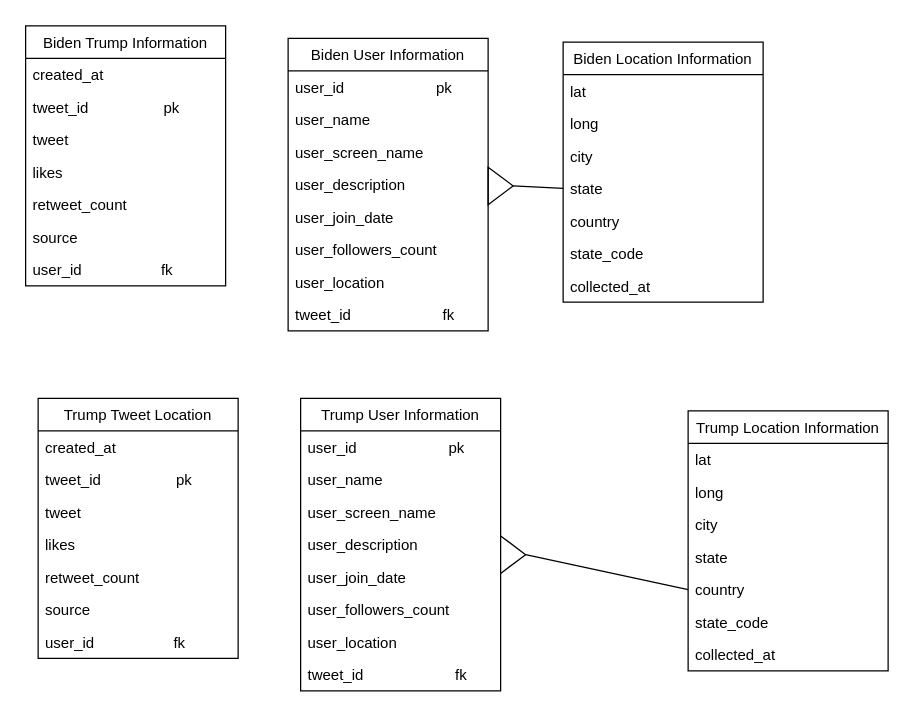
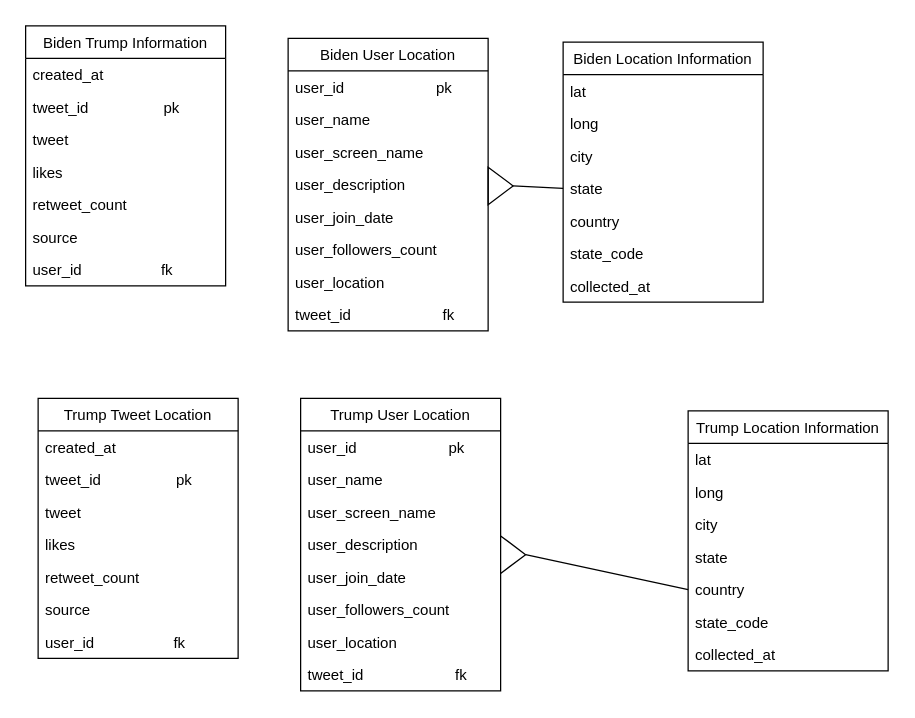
  <mxCell id="0" />
  <mxCell id="1" parent="0" />
  <mxCell id="2" value="Biden Trump Information" style="swimlane;fontStyle=0;childLayout=stackLayout;horizontal=1;startSize=26;fillColor=none;horizontalStack=0;resizeParent=1;resizeParentMax=0;resizeLast=0;collapsible=1;marginBottom=0;" parent="1" vertex="1"><mxGeometry x="20" y="20" width="160" height="208" as="geometry" /></mxCell>
  <mxCell id="3" value="created_at" style="text;strokeColor=none;fillColor=none;align=left;verticalAlign=top;spacingLeft=4;spacingRight=4;overflow=hidden;rotatable=0;points=[[0,0.5],[1,0.5]];portConstraint=eastwest;" parent="2" vertex="1"><mxGeometry y="26" width="160" height="26" as="geometry" /></mxCell>
  <mxCell id="4" value="tweet_id                  pk" style="text;strokeColor=none;fillColor=none;align=left;verticalAlign=top;spacingLeft=4;spacingRight=4;overflow=hidden;rotatable=0;points=[[0,0.5],[1,0.5]];portConstraint=eastwest;" parent="2" vertex="1"><mxGeometry y="52" width="160" height="26" as="geometry" /></mxCell>
  <mxCell id="5" value="tweet" style="text;strokeColor=none;fillColor=none;align=left;verticalAlign=top;spacingLeft=4;spacingRight=4;overflow=hidden;rotatable=0;points=[[0,0.5],[1,0.5]];portConstraint=eastwest;" parent="2" vertex="1"><mxGeometry y="78" width="160" height="26" as="geometry" /></mxCell>
  <mxCell id="6" value="likes" style="text;strokeColor=none;fillColor=none;align=left;verticalAlign=top;spacingLeft=4;spacingRight=4;overflow=hidden;rotatable=0;points=[[0,0.5],[1,0.5]];portConstraint=eastwest;" parent="2" vertex="1"><mxGeometry y="104" width="160" height="26" as="geometry" /></mxCell>
  <mxCell id="7" value="retweet_count" style="text;strokeColor=none;fillColor=none;align=left;verticalAlign=top;spacingLeft=4;spacingRight=4;overflow=hidden;rotatable=0;points=[[0,0.5],[1,0.5]];portConstraint=eastwest;" parent="2" vertex="1"><mxGeometry y="130" width="160" height="26" as="geometry" /></mxCell>
  <mxCell id="8" value="source" style="text;strokeColor=none;fillColor=none;align=left;verticalAlign=top;spacingLeft=4;spacingRight=4;overflow=hidden;rotatable=0;points=[[0,0.5],[1,0.5]];portConstraint=eastwest;" parent="2" vertex="1"><mxGeometry y="156" width="160" height="26" as="geometry" /></mxCell>
  <mxCell id="9" value="user_id                   fk" style="text;strokeColor=none;fillColor=none;align=left;verticalAlign=top;spacingLeft=4;spacingRight=4;overflow=hidden;rotatable=0;points=[[0,0.5],[1,0.5]];portConstraint=eastwest;" parent="2" vertex="1"><mxGeometry y="182" width="160" height="26" as="geometry" /></mxCell>
- <mxCell id="10" value="Trump User Information" style="swimlane;fontStyle=0;childLayout=stackLayout;horizontal=1;startSize=26;fillColor=none;horizontalStack=0;resizeParent=1;resizeParentMax=0;resizeLast=0;collapsible=1;marginBottom=0;" parent="1" vertex="1"><mxGeometry x="240" y="318" width="160" height="234" as="geometry" /></mxCell>
+ <mxCell id="10" value="Trump User Location" style="swimlane;fontStyle=0;childLayout=stackLayout;horizontal=1;startSize=26;fillColor=none;horizontalStack=0;resizeParent=1;resizeParentMax=0;resizeLast=0;collapsible=1;marginBottom=0;" parent="1" vertex="1"><mxGeometry x="240" y="318" width="160" height="234" as="geometry" /></mxCell>
  <mxCell id="11" value="user_id                      pk" style="text;strokeColor=none;fillColor=none;align=left;verticalAlign=top;spacingLeft=4;spacingRight=4;overflow=hidden;rotatable=0;points=[[0,0.5],[1,0.5]];portConstraint=eastwest;" parent="10" vertex="1"><mxGeometry y="26" width="160" height="26" as="geometry" /></mxCell>
  <mxCell id="12" value="user_name" style="text;strokeColor=none;fillColor=none;align=left;verticalAlign=top;spacingLeft=4;spacingRight=4;overflow=hidden;rotatable=0;points=[[0,0.5],[1,0.5]];portConstraint=eastwest;" parent="10" vertex="1"><mxGeometry y="52" width="160" height="26" as="geometry" /></mxCell>
  <mxCell id="13" value="user_screen_name" style="text;strokeColor=none;fillColor=none;align=left;verticalAlign=top;spacingLeft=4;spacingRight=4;overflow=hidden;rotatable=0;points=[[0,0.5],[1,0.5]];portConstraint=eastwest;" parent="10" vertex="1"><mxGeometry y="78" width="160" height="26" as="geometry" /></mxCell>
  <mxCell id="14" value="user_description" style="text;strokeColor=none;fillColor=none;align=left;verticalAlign=top;spacingLeft=4;spacingRight=4;overflow=hidden;rotatable=0;points=[[0,0.5],[1,0.5]];portConstraint=eastwest;" parent="10" vertex="1"><mxGeometry y="104" width="160" height="26" as="geometry" /></mxCell>
  <mxCell id="15" value="user_join_date" style="text;strokeColor=none;fillColor=none;align=left;verticalAlign=top;spacingLeft=4;spacingRight=4;overflow=hidden;rotatable=0;points=[[0,0.5],[1,0.5]];portConstraint=eastwest;" parent="10" vertex="1"><mxGeometry y="130" width="160" height="26" as="geometry" /></mxCell>
  <mxCell id="16" value="user_followers_count" style="text;strokeColor=none;fillColor=none;align=left;verticalAlign=top;spacingLeft=4;spacingRight=4;overflow=hidden;rotatable=0;points=[[0,0.5],[1,0.5]];portConstraint=eastwest;" parent="10" vertex="1"><mxGeometry y="156" width="160" height="26" as="geometry" /></mxCell>
  <mxCell id="17" value="user_location" style="text;strokeColor=none;fillColor=none;align=left;verticalAlign=top;spacingLeft=4;spacingRight=4;overflow=hidden;rotatable=0;points=[[0,0.5],[1,0.5]];portConstraint=eastwest;" parent="10" vertex="1"><mxGeometry y="182" width="160" height="26" as="geometry" /></mxCell>
  <mxCell id="18" value="tweet_id                      fk" style="text;strokeColor=none;fillColor=none;align=left;verticalAlign=top;spacingLeft=4;spacingRight=4;overflow=hidden;rotatable=0;points=[[0,0.5],[1,0.5]];portConstraint=eastwest;" parent="10" vertex="1"><mxGeometry y="208" width="160" height="26" as="geometry" /></mxCell>
  <mxCell id="19" value="Biden Location Information" style="swimlane;fontStyle=0;childLayout=stackLayout;horizontal=1;startSize=26;fillColor=none;horizontalStack=0;resizeParent=1;resizeParentMax=0;resizeLast=0;collapsible=1;marginBottom=0;" parent="1" vertex="1"><mxGeometry x="450" y="33" width="160" height="208" as="geometry" /></mxCell>
  <mxCell id="20" value="lat" style="text;strokeColor=none;fillColor=none;align=left;verticalAlign=top;spacingLeft=4;spacingRight=4;overflow=hidden;rotatable=0;points=[[0,0.5],[1,0.5]];portConstraint=eastwest;" parent="19" vertex="1"><mxGeometry y="26" width="160" height="26" as="geometry" /></mxCell>
  <mxCell id="21" value="long" style="text;strokeColor=none;fillColor=none;align=left;verticalAlign=top;spacingLeft=4;spacingRight=4;overflow=hidden;rotatable=0;points=[[0,0.5],[1,0.5]];portConstraint=eastwest;" parent="19" vertex="1"><mxGeometry y="52" width="160" height="26" as="geometry" /></mxCell>
  <mxCell id="22" value="city" style="text;strokeColor=none;fillColor=none;align=left;verticalAlign=top;spacingLeft=4;spacingRight=4;overflow=hidden;rotatable=0;points=[[0,0.5],[1,0.5]];portConstraint=eastwest;" parent="19" vertex="1"><mxGeometry y="78" width="160" height="26" as="geometry" /></mxCell>
  <mxCell id="23" value="state" style="text;strokeColor=none;fillColor=none;align=left;verticalAlign=top;spacingLeft=4;spacingRight=4;overflow=hidden;rotatable=0;points=[[0,0.5],[1,0.5]];portConstraint=eastwest;" parent="19" vertex="1"><mxGeometry y="104" width="160" height="26" as="geometry" /></mxCell>
  <mxCell id="24" value="country" style="text;strokeColor=none;fillColor=none;align=left;verticalAlign=top;spacingLeft=4;spacingRight=4;overflow=hidden;rotatable=0;points=[[0,0.5],[1,0.5]];portConstraint=eastwest;" parent="19" vertex="1"><mxGeometry y="130" width="160" height="26" as="geometry" /></mxCell>
  <mxCell id="25" value="state_code" style="text;strokeColor=none;fillColor=none;align=left;verticalAlign=top;spacingLeft=4;spacingRight=4;overflow=hidden;rotatable=0;points=[[0,0.5],[1,0.5]];portConstraint=eastwest;" parent="19" vertex="1"><mxGeometry y="156" width="160" height="26" as="geometry" /></mxCell>
  <mxCell id="26" value="collected_at" style="text;strokeColor=none;fillColor=none;align=left;verticalAlign=top;spacingLeft=4;spacingRight=4;overflow=hidden;rotatable=0;points=[[0,0.5],[1,0.5]];portConstraint=eastwest;" parent="19" vertex="1"><mxGeometry y="182" width="160" height="26" as="geometry" /></mxCell>
  <mxCell id="27" value="" style="triangle;whiteSpace=wrap;html=1;" parent="1" vertex="1"><mxGeometry x="390" y="133" width="20" height="30" as="geometry" /></mxCell>
  <mxCell id="28" value="" style="endArrow=none;html=1;entryX=1;entryY=0.5;entryDx=0;entryDy=0;exitX=0;exitY=0.5;exitDx=0;exitDy=0;" parent="1" source="23" target="27" edge="1"><mxGeometry width="50" height="50" relative="1" as="geometry"><mxPoint x="430" y="318" as="sourcePoint" /><mxPoint x="480" y="268" as="targetPoint" /></mxGeometry></mxCell>
  <mxCell id="29" value="Trump Tweet Location" style="swimlane;fontStyle=0;childLayout=stackLayout;horizontal=1;startSize=26;fillColor=none;horizontalStack=0;resizeParent=1;resizeParentMax=0;resizeLast=0;collapsible=1;marginBottom=0;" vertex="1" parent="1"><mxGeometry x="30" y="318" width="160" height="208" as="geometry" /></mxCell>
  <mxCell id="30" value="created_at" style="text;strokeColor=none;fillColor=none;align=left;verticalAlign=top;spacingLeft=4;spacingRight=4;overflow=hidden;rotatable=0;points=[[0,0.5],[1,0.5]];portConstraint=eastwest;" vertex="1" parent="29"><mxGeometry y="26" width="160" height="26" as="geometry" /></mxCell>
  <mxCell id="31" value="tweet_id                  pk" style="text;strokeColor=none;fillColor=none;align=left;verticalAlign=top;spacingLeft=4;spacingRight=4;overflow=hidden;rotatable=0;points=[[0,0.5],[1,0.5]];portConstraint=eastwest;" vertex="1" parent="29"><mxGeometry y="52" width="160" height="26" as="geometry" /></mxCell>
  <mxCell id="32" value="tweet" style="text;strokeColor=none;fillColor=none;align=left;verticalAlign=top;spacingLeft=4;spacingRight=4;overflow=hidden;rotatable=0;points=[[0,0.5],[1,0.5]];portConstraint=eastwest;" vertex="1" parent="29"><mxGeometry y="78" width="160" height="26" as="geometry" /></mxCell>
  <mxCell id="33" value="likes" style="text;strokeColor=none;fillColor=none;align=left;verticalAlign=top;spacingLeft=4;spacingRight=4;overflow=hidden;rotatable=0;points=[[0,0.5],[1,0.5]];portConstraint=eastwest;" vertex="1" parent="29"><mxGeometry y="104" width="160" height="26" as="geometry" /></mxCell>
  <mxCell id="34" value="retweet_count" style="text;strokeColor=none;fillColor=none;align=left;verticalAlign=top;spacingLeft=4;spacingRight=4;overflow=hidden;rotatable=0;points=[[0,0.5],[1,0.5]];portConstraint=eastwest;" vertex="1" parent="29"><mxGeometry y="130" width="160" height="26" as="geometry" /></mxCell>
  <mxCell id="35" value="source" style="text;strokeColor=none;fillColor=none;align=left;verticalAlign=top;spacingLeft=4;spacingRight=4;overflow=hidden;rotatable=0;points=[[0,0.5],[1,0.5]];portConstraint=eastwest;" vertex="1" parent="29"><mxGeometry y="156" width="160" height="26" as="geometry" /></mxCell>
  <mxCell id="36" value="user_id                   fk" style="text;strokeColor=none;fillColor=none;align=left;verticalAlign=top;spacingLeft=4;spacingRight=4;overflow=hidden;rotatable=0;points=[[0,0.5],[1,0.5]];portConstraint=eastwest;" vertex="1" parent="29"><mxGeometry y="182" width="160" height="26" as="geometry" /></mxCell>
- <mxCell id="37" value="Biden User Information" style="swimlane;fontStyle=0;childLayout=stackLayout;horizontal=1;startSize=26;fillColor=none;horizontalStack=0;resizeParent=1;resizeParentMax=0;resizeLast=0;collapsible=1;marginBottom=0;" vertex="1" parent="1"><mxGeometry x="230" y="30" width="160" height="234" as="geometry" /></mxCell>
+ <mxCell id="37" value="Biden User Location" style="swimlane;fontStyle=0;childLayout=stackLayout;horizontal=1;startSize=26;fillColor=none;horizontalStack=0;resizeParent=1;resizeParentMax=0;resizeLast=0;collapsible=1;marginBottom=0;" vertex="1" parent="1"><mxGeometry x="230" y="30" width="160" height="234" as="geometry" /></mxCell>
  <mxCell id="38" value="user_id                      pk" style="text;strokeColor=none;fillColor=none;align=left;verticalAlign=top;spacingLeft=4;spacingRight=4;overflow=hidden;rotatable=0;points=[[0,0.5],[1,0.5]];portConstraint=eastwest;" vertex="1" parent="37"><mxGeometry y="26" width="160" height="26" as="geometry" /></mxCell>
  <mxCell id="39" value="user_name" style="text;strokeColor=none;fillColor=none;align=left;verticalAlign=top;spacingLeft=4;spacingRight=4;overflow=hidden;rotatable=0;points=[[0,0.5],[1,0.5]];portConstraint=eastwest;" vertex="1" parent="37"><mxGeometry y="52" width="160" height="26" as="geometry" /></mxCell>
  <mxCell id="40" value="user_screen_name" style="text;strokeColor=none;fillColor=none;align=left;verticalAlign=top;spacingLeft=4;spacingRight=4;overflow=hidden;rotatable=0;points=[[0,0.5],[1,0.5]];portConstraint=eastwest;" vertex="1" parent="37"><mxGeometry y="78" width="160" height="26" as="geometry" /></mxCell>
  <mxCell id="41" value="user_description" style="text;strokeColor=none;fillColor=none;align=left;verticalAlign=top;spacingLeft=4;spacingRight=4;overflow=hidden;rotatable=0;points=[[0,0.5],[1,0.5]];portConstraint=eastwest;" vertex="1" parent="37"><mxGeometry y="104" width="160" height="26" as="geometry" /></mxCell>
  <mxCell id="42" value="user_join_date" style="text;strokeColor=none;fillColor=none;align=left;verticalAlign=top;spacingLeft=4;spacingRight=4;overflow=hidden;rotatable=0;points=[[0,0.5],[1,0.5]];portConstraint=eastwest;" vertex="1" parent="37"><mxGeometry y="130" width="160" height="26" as="geometry" /></mxCell>
  <mxCell id="43" value="user_followers_count" style="text;strokeColor=none;fillColor=none;align=left;verticalAlign=top;spacingLeft=4;spacingRight=4;overflow=hidden;rotatable=0;points=[[0,0.5],[1,0.5]];portConstraint=eastwest;" vertex="1" parent="37"><mxGeometry y="156" width="160" height="26" as="geometry" /></mxCell>
  <mxCell id="44" value="user_location" style="text;strokeColor=none;fillColor=none;align=left;verticalAlign=top;spacingLeft=4;spacingRight=4;overflow=hidden;rotatable=0;points=[[0,0.5],[1,0.5]];portConstraint=eastwest;" vertex="1" parent="37"><mxGeometry y="182" width="160" height="26" as="geometry" /></mxCell>
  <mxCell id="45" value="tweet_id                      fk" style="text;strokeColor=none;fillColor=none;align=left;verticalAlign=top;spacingLeft=4;spacingRight=4;overflow=hidden;rotatable=0;points=[[0,0.5],[1,0.5]];portConstraint=eastwest;" vertex="1" parent="37"><mxGeometry y="208" width="160" height="26" as="geometry" /></mxCell>
  <mxCell id="46" value="Trump Location Information" style="swimlane;fontStyle=0;childLayout=stackLayout;horizontal=1;startSize=26;fillColor=none;horizontalStack=0;resizeParent=1;resizeParentMax=0;resizeLast=0;collapsible=1;marginBottom=0;" vertex="1" parent="1"><mxGeometry x="550" y="328" width="160" height="208" as="geometry" /></mxCell>
  <mxCell id="47" value="lat" style="text;strokeColor=none;fillColor=none;align=left;verticalAlign=top;spacingLeft=4;spacingRight=4;overflow=hidden;rotatable=0;points=[[0,0.5],[1,0.5]];portConstraint=eastwest;" vertex="1" parent="46"><mxGeometry y="26" width="160" height="26" as="geometry" /></mxCell>
  <mxCell id="48" value="long" style="text;strokeColor=none;fillColor=none;align=left;verticalAlign=top;spacingLeft=4;spacingRight=4;overflow=hidden;rotatable=0;points=[[0,0.5],[1,0.5]];portConstraint=eastwest;" vertex="1" parent="46"><mxGeometry y="52" width="160" height="26" as="geometry" /></mxCell>
  <mxCell id="49" value="city" style="text;strokeColor=none;fillColor=none;align=left;verticalAlign=top;spacingLeft=4;spacingRight=4;overflow=hidden;rotatable=0;points=[[0,0.5],[1,0.5]];portConstraint=eastwest;" vertex="1" parent="46"><mxGeometry y="78" width="160" height="26" as="geometry" /></mxCell>
  <mxCell id="50" value="state" style="text;strokeColor=none;fillColor=none;align=left;verticalAlign=top;spacingLeft=4;spacingRight=4;overflow=hidden;rotatable=0;points=[[0,0.5],[1,0.5]];portConstraint=eastwest;" vertex="1" parent="46"><mxGeometry y="104" width="160" height="26" as="geometry" /></mxCell>
  <mxCell id="51" value="country" style="text;strokeColor=none;fillColor=none;align=left;verticalAlign=top;spacingLeft=4;spacingRight=4;overflow=hidden;rotatable=0;points=[[0,0.5],[1,0.5]];portConstraint=eastwest;" vertex="1" parent="46"><mxGeometry y="130" width="160" height="26" as="geometry" /></mxCell>
  <mxCell id="52" value="state_code" style="text;strokeColor=none;fillColor=none;align=left;verticalAlign=top;spacingLeft=4;spacingRight=4;overflow=hidden;rotatable=0;points=[[0,0.5],[1,0.5]];portConstraint=eastwest;" vertex="1" parent="46"><mxGeometry y="156" width="160" height="26" as="geometry" /></mxCell>
  <mxCell id="53" value="collected_at" style="text;strokeColor=none;fillColor=none;align=left;verticalAlign=top;spacingLeft=4;spacingRight=4;overflow=hidden;rotatable=0;points=[[0,0.5],[1,0.5]];portConstraint=eastwest;" vertex="1" parent="46"><mxGeometry y="182" width="160" height="26" as="geometry" /></mxCell>
  <mxCell id="54" value="" style="endArrow=none;html=1;entryX=1;entryY=0.5;entryDx=0;entryDy=0;exitX=0;exitY=0.5;exitDx=0;exitDy=0;" edge="1" parent="1" source="51" target="55"><mxGeometry width="50" height="50" relative="1" as="geometry"><mxPoint x="485" y="403" as="sourcePoint" /><mxPoint x="435" y="390" as="targetPoint" /></mxGeometry></mxCell>
  <mxCell id="55" value="" style="triangle;whiteSpace=wrap;html=1;" vertex="1" parent="1"><mxGeometry x="400" y="428" width="20" height="30" as="geometry" /></mxCell>
